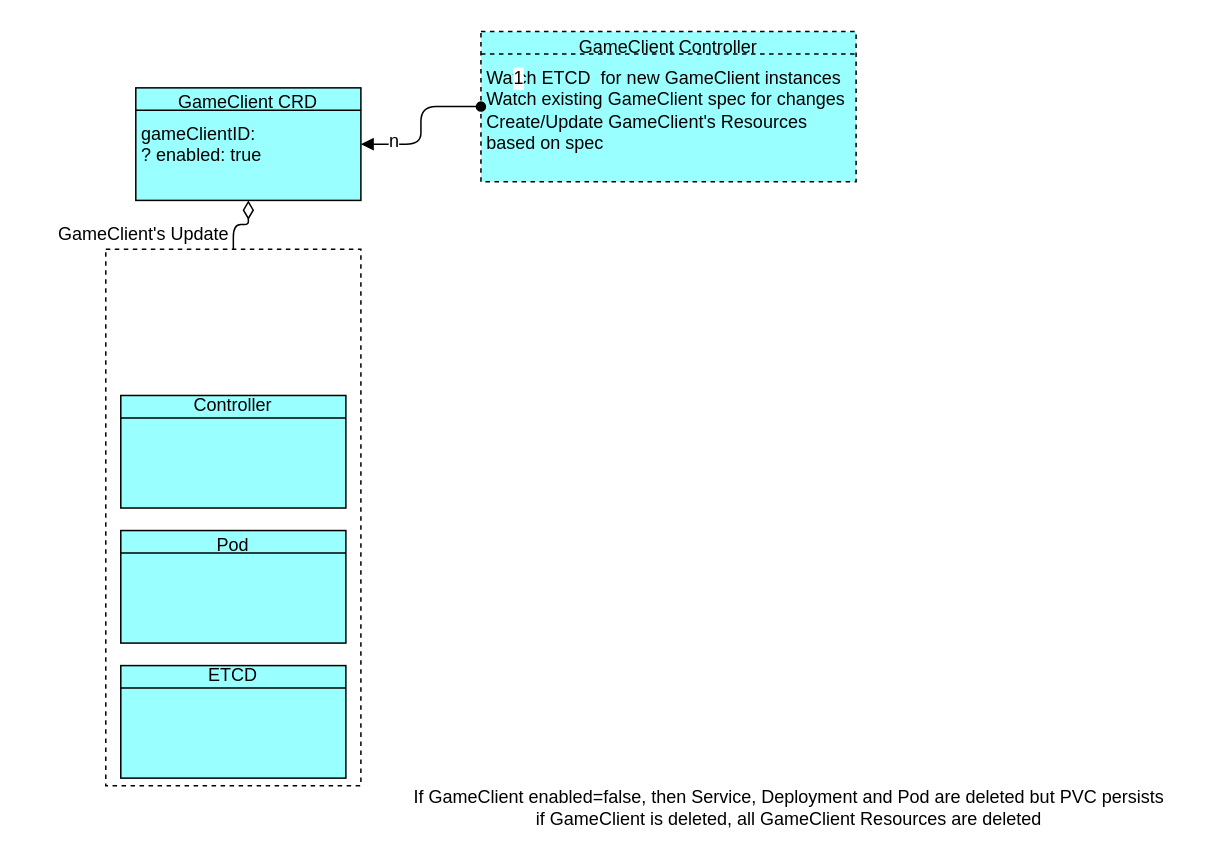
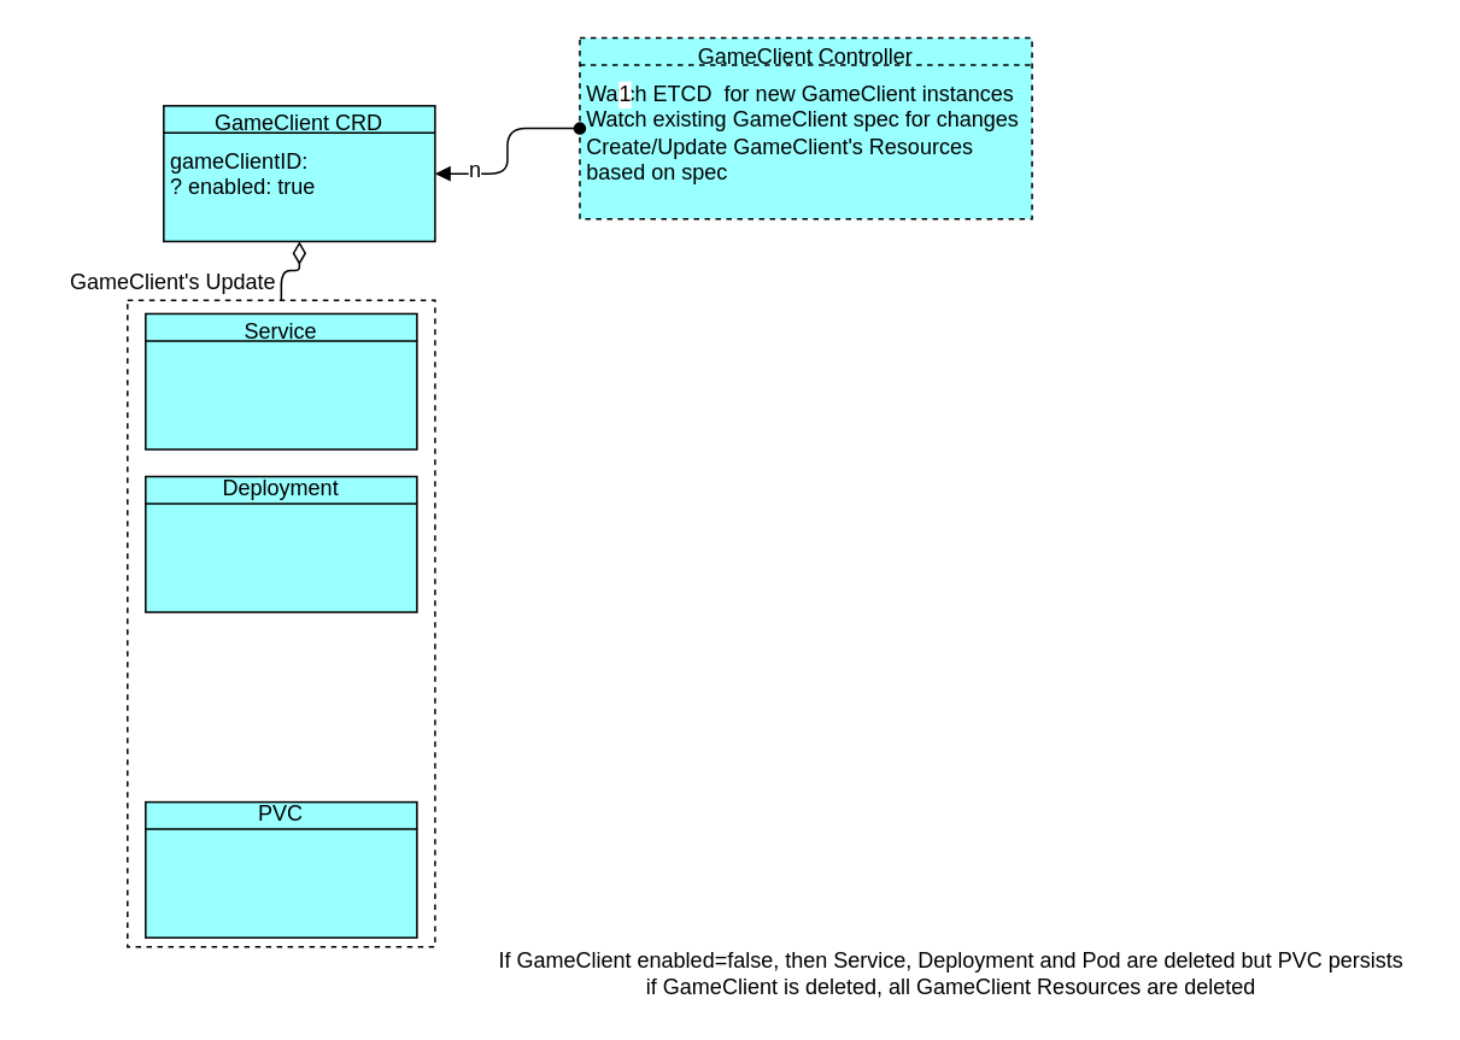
  <mxCell id="0" />
  <mxCell id="1" parent="0" />
  <mxCell id="2" value="" style="rounded=0;whiteSpace=wrap;html=1;dashed=1;" parent="1" vertex="1"><mxGeometry x="70" y="165.5" width="170" height="357.5" as="geometry" /></mxCell>
- <mxCell id="3" value="&lt;table cellpadding=&quot;0&quot; cellspacing=&quot;0&quot; style=&quot;font-size: 1em ; width: 100% ; height: 100%&quot;&gt;&lt;tbody&gt;&lt;tr style=&quot;height: 20px&quot;&gt;&lt;td align=&quot;center&quot;&gt;Pod&lt;/td&gt;&lt;/tr&gt;&lt;tr&gt;&lt;td align=&quot;left&quot; valign=&quot;top&quot; style=&quot;padding: 4px&quot;&gt;&lt;/td&gt;&lt;/tr&gt;&lt;/tbody&gt;&lt;/table&gt;" style="html=1;outlineConnect=0;whiteSpace=wrap;fillColor=#99ffff;shape=mxgraph.archimate3.businessObject;overflow=fill" parent="1" vertex="1"><mxGeometry x="80" y="353" width="150" height="75" as="geometry" /></mxCell>
  <mxCell id="4" value="&lt;table cellpadding=&quot;0&quot; cellspacing=&quot;0&quot; style=&quot;font-size: 1em ; width: 100% ; height: 100%&quot;&gt;&lt;tbody&gt;&lt;tr style=&quot;height: 20px&quot;&gt;&lt;td align=&quot;center&quot;&gt;GameClient CRD&lt;/td&gt;&lt;/tr&gt;&lt;tr&gt;&lt;td align=&quot;left&quot; valign=&quot;top&quot; style=&quot;padding: 4px&quot;&gt;gameClientID:&lt;br&gt;? enabled: true&amp;nbsp;&lt;br&gt;&lt;/td&gt;&lt;/tr&gt;&lt;/tbody&gt;&lt;/table&gt;" style="html=1;outlineConnect=0;whiteSpace=wrap;fillColor=#99ffff;shape=mxgraph.archimate3.businessObject;overflow=fill" parent="1" vertex="1"><mxGeometry x="90" y="58" width="150" height="75" as="geometry" /></mxCell>
+ <mxCell id="5" value="&lt;table cellpadding=&quot;0&quot; cellspacing=&quot;0&quot; style=&quot;font-size: 1em ; width: 100% ; height: 100%&quot;&gt;&lt;tbody&gt;&lt;tr style=&quot;height: 20px&quot;&gt;&lt;td align=&quot;center&quot;&gt;Service&lt;/td&gt;&lt;/tr&gt;&lt;tr&gt;&lt;td align=&quot;left&quot; valign=&quot;top&quot; style=&quot;padding: 4px&quot;&gt;&lt;/td&gt;&lt;/tr&gt;&lt;/tbody&gt;&lt;/table&gt;" style="html=1;outlineConnect=0;whiteSpace=wrap;fillColor=#99ffff;shape=mxgraph.archimate3.businessObject;overflow=fill" parent="1" vertex="1"><mxGeometry x="80" y="173" width="150" height="75" as="geometry" /></mxCell>
  <mxCell id="6" value="" style="html=1;endArrow=diamondThin;endFill=0;edgeStyle=elbowEdgeStyle;elbow=vertical;endSize=10;entryX=0.5;entryY=1;entryDx=0;entryDy=0;entryPerimeter=0;exitX=0.5;exitY=0;exitDx=0;exitDy=0;" parent="1" source="2" target="4" edge="1"><mxGeometry width="160" relative="1" as="geometry"><mxPoint x="-50" y="193" as="sourcePoint" /><mxPoint x="110" y="193" as="targetPoint" /></mxGeometry></mxCell>
  <mxCell id="7" value="&lt;table cellpadding=&quot;0&quot; cellspacing=&quot;0&quot; style=&quot;font-size: 1em ; width: 100% ; height: 100%&quot;&gt;&lt;tbody&gt;&lt;tr style=&quot;height: 20px&quot;&gt;&lt;td align=&quot;center&quot;&gt;&lt;span style=&quot;white-space: nowrap&quot;&gt;GameClient&lt;/span&gt;&amp;nbsp;Controller&lt;/td&gt;&lt;/tr&gt;&lt;tr&gt;&lt;td align=&quot;left&quot; valign=&quot;top&quot; style=&quot;padding: 4px&quot;&gt;Watch ETCD&amp;nbsp;&amp;nbsp;for new GameClient instances&lt;br&gt;Watch existing GameClient&amp;nbsp;spec for changes&lt;br&gt;Create/Update GameClient's&amp;nbsp;Resources based on spec&lt;/td&gt;&lt;/tr&gt;&lt;/tbody&gt;&lt;/table&gt;" style="html=1;outlineConnect=0;whiteSpace=wrap;fillColor=#99ffff;shape=mxgraph.archimate3.businessObject;overflow=fill;dashed=1;" parent="1" vertex="1"><mxGeometry x="320" y="20.5" width="250" height="100" as="geometry" /></mxCell>
  <mxCell id="8" value="" style="endArrow=block;html=1;endFill=1;startArrow=oval;startFill=1;edgeStyle=elbowEdgeStyle;exitX=0;exitY=0.5;exitDx=0;exitDy=0;exitPerimeter=0;entryX=1;entryY=0.5;entryDx=0;entryDy=0;entryPerimeter=0;" parent="1" source="7" target="4" edge="1"><mxGeometry width="160" relative="1" as="geometry"><mxPoint x="330" y="163" as="sourcePoint" /><mxPoint x="310" y="83" as="targetPoint" /></mxGeometry></mxCell>
  <mxCell id="9" value="n" style="text;html=1;align=center;verticalAlign=middle;resizable=0;points=[];labelBackgroundColor=#ffffff;" parent="8" vertex="1" connectable="0"><mxGeometry x="0.6" y="-2" relative="1" as="geometry"><mxPoint as="offset" /></mxGeometry></mxCell>
  <mxCell id="10" value="1" style="text;html=1;align=center;verticalAlign=middle;resizable=0;points=[];labelBackgroundColor=#ffffff;" parent="8" vertex="1" connectable="0"><mxGeometry y="32" relative="1" as="geometry"><mxPoint x="32" y="-32" as="offset" /></mxGeometry></mxCell>
- <mxCell id="11" value="ETCD" style="html=1;outlineConnect=0;whiteSpace=wrap;fillColor=#99ffff;shape=mxgraph.archimate3.businessObject;overflow=fill" parent="1" vertex="1"><mxGeometry x="80" y="443" width="150" height="75" as="geometry" /></mxCell>
+ <mxCell id="11" value="PVC" style="html=1;outlineConnect=0;whiteSpace=wrap;fillColor=#99ffff;shape=mxgraph.archimate3.businessObject;overflow=fill" parent="1" vertex="1"><mxGeometry x="80" y="443" width="150" height="75" as="geometry" /></mxCell>
  <mxCell id="12" value="GameClient's Update" style="text;html=1;align=center;verticalAlign=middle;resizable=0;points=[];autosize=1;" parent="1" vertex="1"><mxGeometry x="20" y="145.5" width="150" height="20" as="geometry" /></mxCell>
  <mxCell id="13" value="If GameClient enabled=false, then Service, Deployment and Pod are deleted but PVC persists&lt;br&gt;if GameClient is deleted, all GameClient Resources are deleted" style="text;html=1;align=center;verticalAlign=middle;resizable=0;points=[];autosize=1;" parent="1" vertex="1"><mxGeometry x="265" y="523" width="520" height="30" as="geometry" /></mxCell>
- <mxCell id="14" value="Controller" style="html=1;outlineConnect=0;whiteSpace=wrap;fillColor=#99ffff;shape=mxgraph.archimate3.businessObject;overflow=fill" vertex="1" parent="1"><mxGeometry x="80" y="263" width="150" height="75" as="geometry" /></mxCell>
+ <mxCell id="14" value="Deployment" style="html=1;outlineConnect=0;whiteSpace=wrap;fillColor=#99ffff;shape=mxgraph.archimate3.businessObject;overflow=fill" vertex="1" parent="1"><mxGeometry x="80" y="263" width="150" height="75" as="geometry" /></mxCell>
